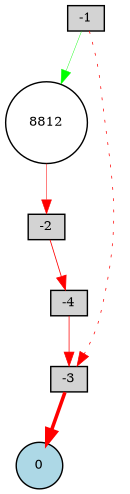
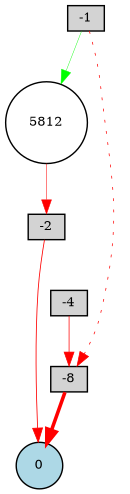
  digraph {
    node [fillcolor=lightgray fontsize=9 shape=box style=filled]
    edge [color=red style=solid]
    -1 [height=0.2 width=0.2]
-   8812 [fillcolor=white height=0.2 shape=circle width=0.2]
-   -3 [height=0.2 width=0.2]
+   8812 [fillcolor=white height=0.2 shape=circle width=0.2 label=5812]
+   -3 [height=0.2 width=0.2 label=-8]
    0 [fillcolor=lightblue height=0.2 shape=circle width=0.2]
    -2 [height=0.2 width=0.2]
    -4 [height=0.2 width=0.2]
    -1 -> 8812 [color=green penwidth=0.2912517629156778]
    -1 -> -3 [penwidth=0.5155199979290725 style=dotted]
    8812 -> -2 [penwidth=0.35916588149092443]
    -3 -> 0 [penwidth=2.5148346018624568]
-   -2 -> -4 [penwidth=0.58154384923149]
+   -2 -> 0 [penwidth=0.58154384923149]
    -4 -> -3 [penwidth=0.5175121404000204]
  }
